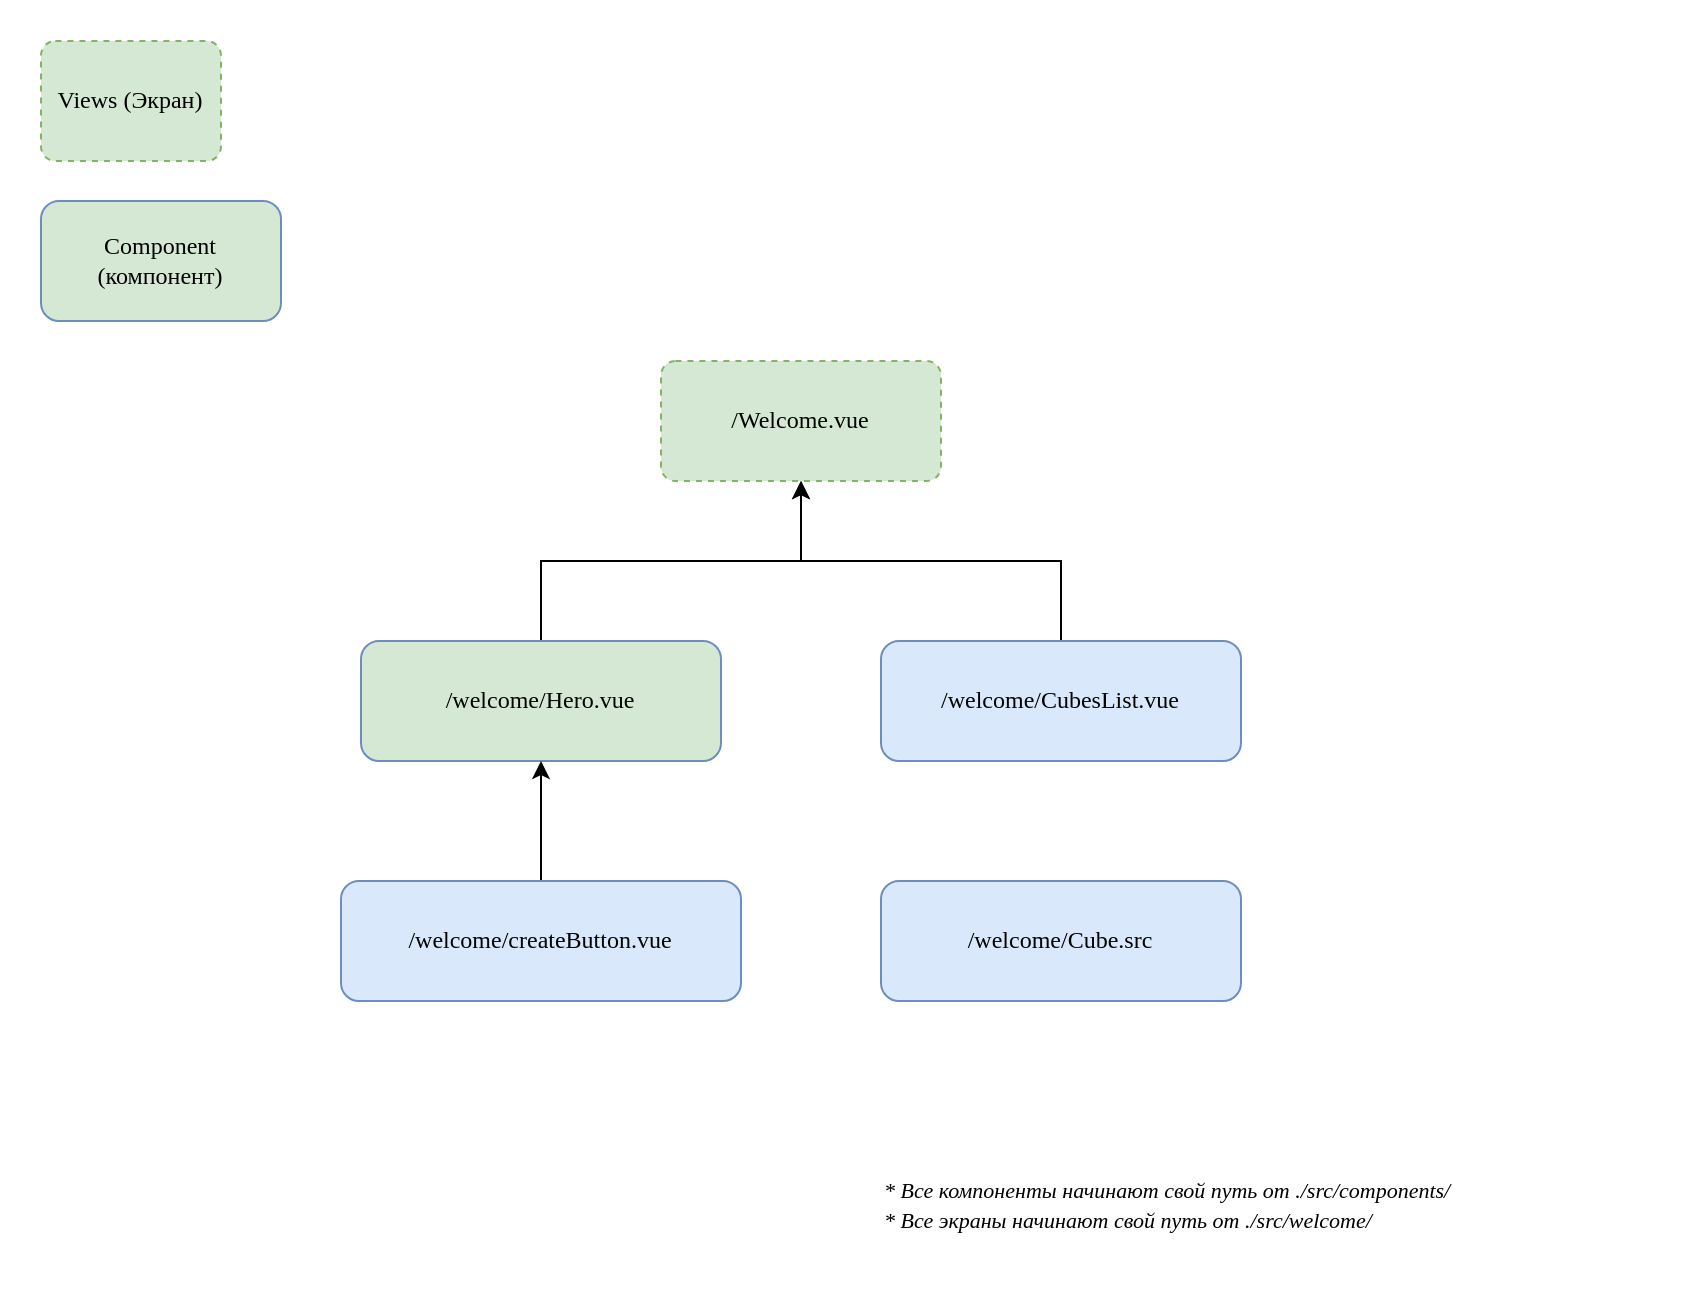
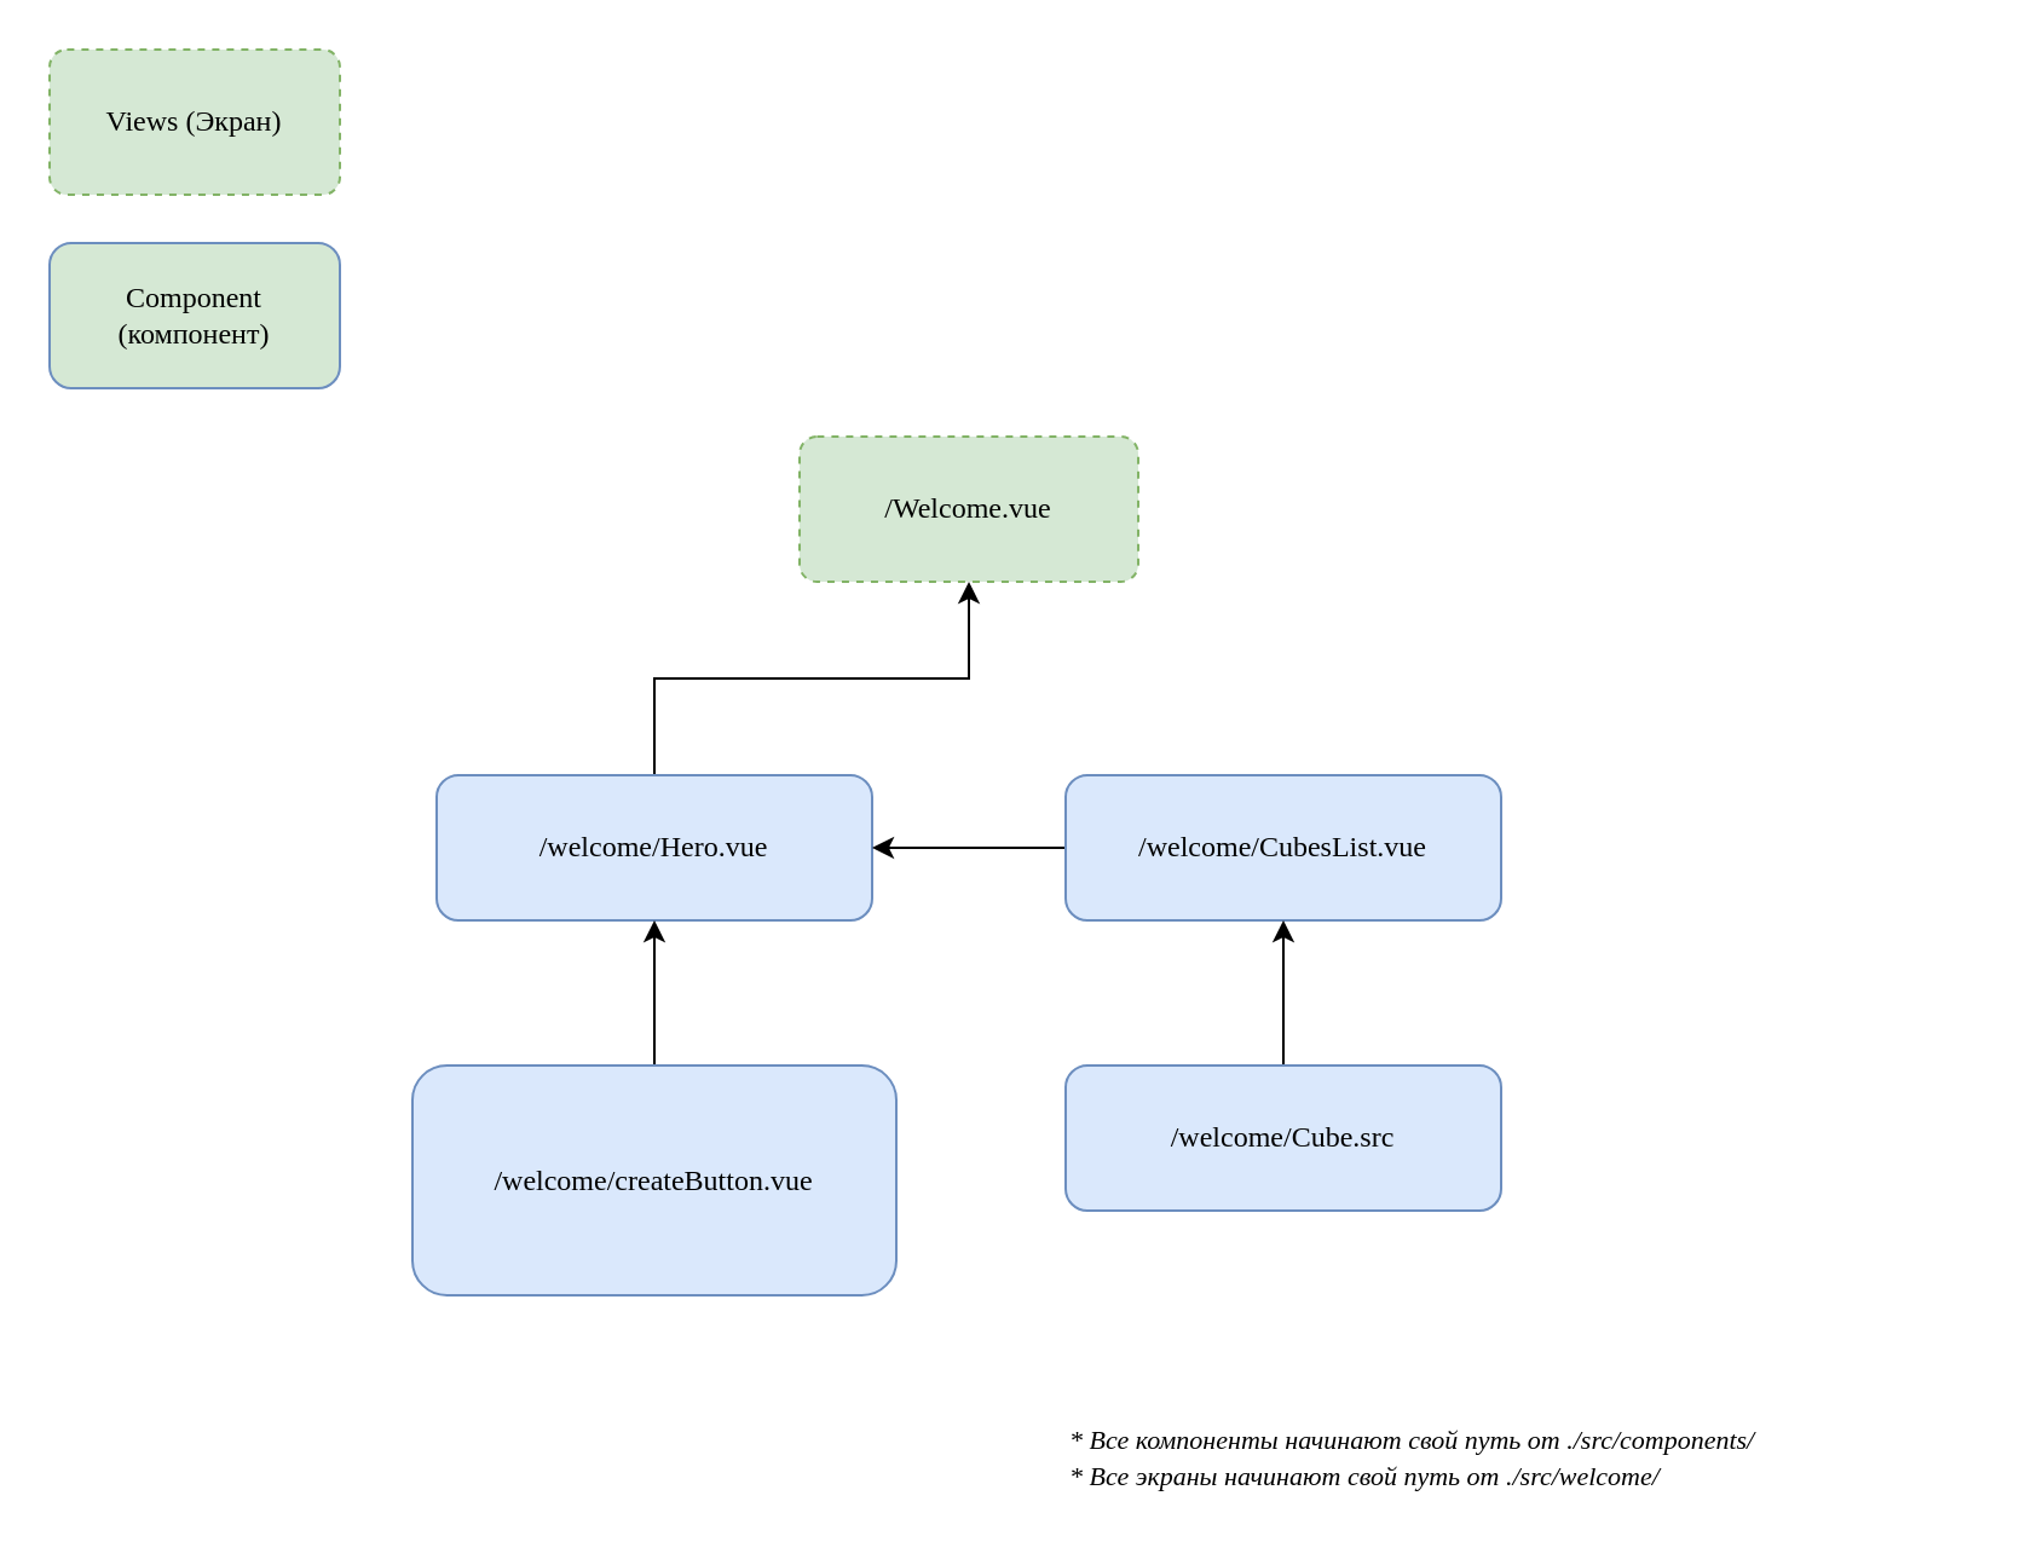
  <mxCell id="0" />
  <mxCell id="1" parent="0" />
  <mxCell id="2" value="/Welcome.vue" style="rounded=1;whiteSpace=wrap;html=1;fillColor=#d5e8d4;strokeColor=#82b366;arcSize=12;dashed=1;fontFamily=JetBrains Mono;fontSource=https%3A%2F%2Ffonts.googleapis.com%2Fcss%3Ffamily%3DJetBrains%2BMono;" vertex="1" parent="1"><mxGeometry x="330" y="180" width="140" height="60" as="geometry" /></mxCell>
  <mxCell id="3" style="edgeStyle=orthogonalEdgeStyle;rounded=0;orthogonalLoop=1;jettySize=auto;html=1;fontFamily=JetBrains Mono;fontSource=https%3A%2F%2Ffonts.googleapis.com%2Fcss%3Ffamily%3DJetBrains%2BMono;" edge="1" parent="1" source="4" target="2"><mxGeometry relative="1" as="geometry" /></mxCell>
- <mxCell id="4" value="/welcome/Hero.vue" style="rounded=1;whiteSpace=wrap;html=1;fillColor=#d5e8d4;strokeColor=#6c8ebf;fontFamily=JetBrains Mono;fontSource=https%3A%2F%2Ffonts.googleapis.com%2Fcss%3Ffamily%3DJetBrains%2BMono;" vertex="1" parent="1"><mxGeometry x="180" y="320" width="180" height="60" as="geometry" /></mxCell>
- <mxCell id="5" value="Views (Экран)" style="rounded=1;whiteSpace=wrap;html=1;fillColor=#d5e8d4;strokeColor=#82b366;arcSize=12;dashed=1;fontFamily=JetBrains Mono;fontSource=https%3A%2F%2Ffonts.googleapis.com%2Fcss%3Ffamily%3DJetBrains%2BMono;" vertex="1" parent="1"><mxGeometry x="20" y="20" width="90" height="60" as="geometry" /></mxCell>
+ <mxCell id="4" value="/welcome/Hero.vue" style="rounded=1;whiteSpace=wrap;html=1;fillColor=#dae8fc;strokeColor=#6c8ebf;fontFamily=JetBrains Mono;fontSource=https%3A%2F%2Ffonts.googleapis.com%2Fcss%3Ffamily%3DJetBrains%2BMono;" vertex="1" parent="1"><mxGeometry x="180" y="320" width="180" height="60" as="geometry" /></mxCell>
+ <mxCell id="5" value="Views (Экран)" style="rounded=1;whiteSpace=wrap;html=1;fillColor=#d5e8d4;strokeColor=#82b366;arcSize=12;dashed=1;fontFamily=JetBrains Mono;fontSource=https%3A%2F%2Ffonts.googleapis.com%2Fcss%3Ffamily%3DJetBrains%2BMono;" vertex="1" parent="1"><mxGeometry x="20" y="20" width="120" height="60" as="geometry" /></mxCell>
  <mxCell id="6" value="Component (компонент)" style="rounded=1;whiteSpace=wrap;html=1;fillColor=#d5e8d4;strokeColor=#6c8ebf;fontFamily=JetBrains Mono;fontSource=https%3A%2F%2Ffonts.googleapis.com%2Fcss%3Ffamily%3DJetBrains%2BMono;" vertex="1" parent="1"><mxGeometry x="20" y="100" width="120" height="60" as="geometry" /></mxCell>
- <mxCell id="7" style="edgeStyle=orthogonalEdgeStyle;rounded=0;orthogonalLoop=1;jettySize=auto;html=1;fontFamily=JetBrains Mono;fontSource=https%3A%2F%2Ffonts.googleapis.com%2Fcss%3Ffamily%3DJetBrains%2BMono;" edge="1" parent="1" source="8" target="2"><mxGeometry relative="1" as="geometry" /></mxCell>
+ <mxCell id="7" style="edgeStyle=orthogonalEdgeStyle;rounded=0;orthogonalLoop=1;jettySize=auto;html=1;fontFamily=JetBrains Mono;fontSource=https%3A%2F%2Ffonts.googleapis.com%2Fcss%3Ffamily%3DJetBrains%2BMono;" edge="1" parent="1" source="8" target="4"><mxGeometry relative="1" as="geometry" /></mxCell>
  <mxCell id="8" value="/welcome/CubesList.vue" style="rounded=1;whiteSpace=wrap;html=1;fillColor=#dae8fc;strokeColor=#6c8ebf;fontFamily=JetBrains Mono;fontSource=https%3A%2F%2Ffonts.googleapis.com%2Fcss%3Ffamily%3DJetBrains%2BMono;" vertex="1" parent="1"><mxGeometry x="440" y="320" width="180" height="60" as="geometry" /></mxCell>
+ <mxCell id="9" style="edgeStyle=orthogonalEdgeStyle;rounded=0;orthogonalLoop=1;jettySize=auto;html=1;fontSize=11;" edge="1" parent="1" source="10" target="8"><mxGeometry relative="1" as="geometry" /></mxCell>
  <mxCell id="10" value="/welcome/Cube.src" style="rounded=1;whiteSpace=wrap;html=1;fillColor=#dae8fc;strokeColor=#6c8ebf;fontFamily=JetBrains Mono;fontSource=https%3A%2F%2Ffonts.googleapis.com%2Fcss%3Ffamily%3DJetBrains%2BMono;" vertex="1" parent="1"><mxGeometry x="440" y="440" width="180" height="60" as="geometry" /></mxCell>
  <mxCell id="11" style="edgeStyle=orthogonalEdgeStyle;rounded=0;orthogonalLoop=1;jettySize=auto;html=1;fontSize=11;" edge="1" parent="1" source="12" target="4"><mxGeometry relative="1" as="geometry" /></mxCell>
- <mxCell id="12" value="/welcome/createButton.vue" style="rounded=1;whiteSpace=wrap;html=1;fillColor=#dae8fc;strokeColor=#6c8ebf;fontFamily=JetBrains Mono;fontSource=https%3A%2F%2Ffonts.googleapis.com%2Fcss%3Ffamily%3DJetBrains%2BMono;" vertex="1" parent="1"><mxGeometry x="170" y="440" width="200" height="60" as="geometry" /></mxCell>
+ <mxCell id="12" value="/welcome/createButton.vue" style="rounded=1;whiteSpace=wrap;html=1;fillColor=#dae8fc;strokeColor=#6c8ebf;fontFamily=JetBrains Mono;fontSource=https%3A%2F%2Ffonts.googleapis.com%2Fcss%3Ffamily%3DJetBrains%2BMono;" vertex="1" parent="1"><mxGeometry x="170" y="440" width="200" height="95" as="geometry" /></mxCell>
  <mxCell id="13" value="" style="group" vertex="1" connectable="0" parent="1"><mxGeometry x="440" y="580" width="380" height="45" as="geometry" /></mxCell>
  <mxCell id="14" value="* Все компоненты начинают свой путь от ./src/components/" style="text;html=1;strokeColor=none;fillColor=none;align=left;verticalAlign=middle;whiteSpace=wrap;rounded=0;fontFamily=JetBrains Mono;fontSource=https%3A%2F%2Ffonts.googleapis.com%2Fcss%3Ffamily%3DJetBrains%2BMono;fontSize=11;fontStyle=2" vertex="1" parent="13"><mxGeometry width="380" height="30" as="geometry" /></mxCell>
  <mxCell id="15" value="* Все экраны начинают свой путь от ./src/welcome/" style="text;html=1;strokeColor=none;fillColor=none;align=left;verticalAlign=middle;whiteSpace=wrap;rounded=0;fontFamily=JetBrains Mono;fontSource=https%3A%2F%2Ffonts.googleapis.com%2Fcss%3Ffamily%3DJetBrains%2BMono;fontSize=11;fontStyle=2" vertex="1" parent="13"><mxGeometry y="15" width="366" height="30" as="geometry" /></mxCell>
